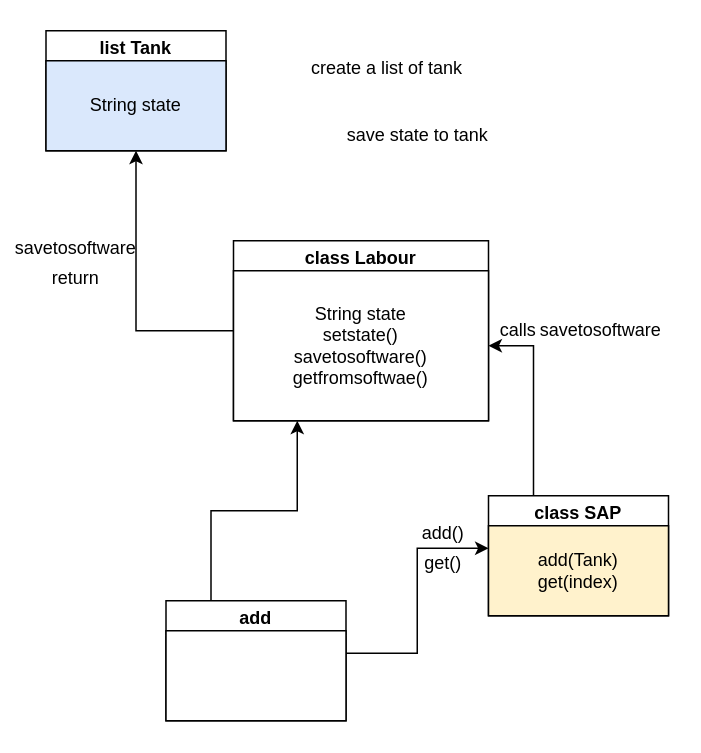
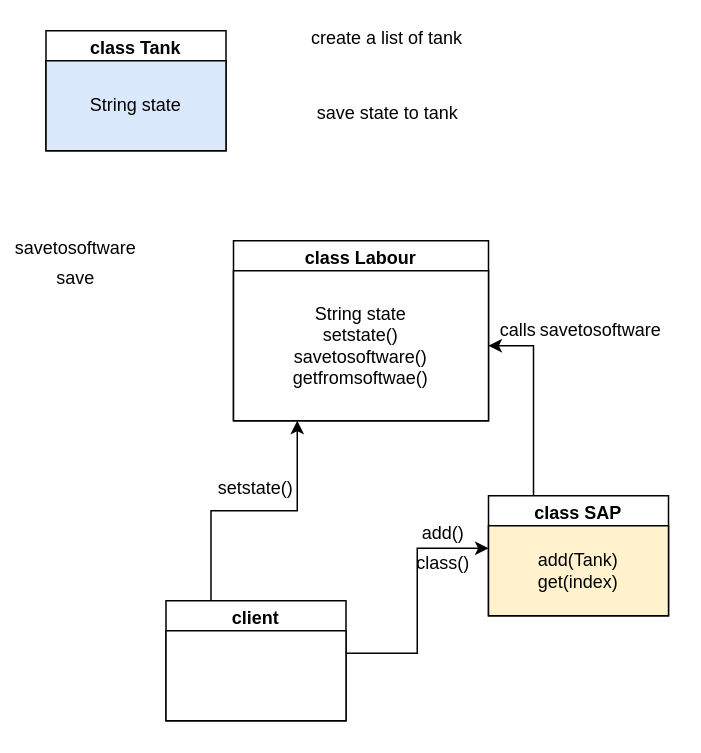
  <mxCell id="0" />
  <mxCell id="1" parent="0" />
- <mxCell id="2" value="list Tank" style="swimlane;whiteSpace=wrap;html=1;" vertex="1" parent="1"><mxGeometry x="30" y="20" width="120" height="80" as="geometry" /></mxCell>
+ <mxCell id="2" value="class Tank" style="swimlane;whiteSpace=wrap;html=1;" vertex="1" parent="1"><mxGeometry x="30" y="20" width="120" height="80" as="geometry" /></mxCell>
  <mxCell id="3" value="String state" style="rounded=0;whiteSpace=wrap;html=1;fillColor=#dae8fc;" vertex="1" parent="2"><mxGeometry y="20" width="120" height="60" as="geometry" /></mxCell>
- <mxCell id="4" style="edgeStyle=orthogonalEdgeStyle;rounded=0;orthogonalLoop=1;jettySize=auto;html=1;exitX=0;exitY=0.5;exitDx=0;exitDy=0;" edge="1" parent="1" source="5" target="3"><mxGeometry relative="1" as="geometry" /></mxCell>
  <mxCell id="5" value="class Labour" style="swimlane;whiteSpace=wrap;html=1;" vertex="1" parent="1"><mxGeometry x="155" y="160" width="170" height="120" as="geometry" /></mxCell>
  <mxCell id="6" value="String state&lt;br&gt;setstate()&lt;br&gt;savetosoftware()&lt;br&gt;getfromsoftwae()" style="rounded=0;whiteSpace=wrap;html=1;" vertex="1" parent="5"><mxGeometry y="20" width="170" height="100" as="geometry" /></mxCell>
  <mxCell id="7" style="edgeStyle=orthogonalEdgeStyle;rounded=0;orthogonalLoop=1;jettySize=auto;html=1;exitX=0.25;exitY=0;exitDx=0;exitDy=0;entryX=1;entryY=0.5;entryDx=0;entryDy=0;" edge="1" parent="1" source="8" target="6"><mxGeometry relative="1" as="geometry" /></mxCell>
  <mxCell id="8" value="class SAP" style="swimlane;whiteSpace=wrap;html=1;" vertex="1" parent="1"><mxGeometry x="325" y="330" width="120" height="80" as="geometry" /></mxCell>
  <mxCell id="9" value="add(Tank)&lt;br&gt;get(index)" style="rounded=0;whiteSpace=wrap;html=1;fillColor=#fff2cc;" vertex="1" parent="8"><mxGeometry y="20" width="120" height="60" as="geometry" /></mxCell>
  <mxCell id="10" style="edgeStyle=orthogonalEdgeStyle;rounded=0;orthogonalLoop=1;jettySize=auto;html=1;exitX=0.25;exitY=0;exitDx=0;exitDy=0;entryX=0.25;entryY=1;entryDx=0;entryDy=0;" edge="1" parent="1" source="11" target="6"><mxGeometry relative="1" as="geometry" /></mxCell>
- <mxCell id="11" value="add" style="swimlane;whiteSpace=wrap;html=1;" vertex="1" parent="1"><mxGeometry x="110" y="400" width="120" height="80" as="geometry" /></mxCell>
+ <mxCell id="11" value="client" style="swimlane;whiteSpace=wrap;html=1;" vertex="1" parent="1"><mxGeometry x="110" y="400" width="120" height="80" as="geometry" /></mxCell>
  <mxCell id="12" value="" style="rounded=0;whiteSpace=wrap;html=1;" vertex="1" parent="11"><mxGeometry y="20" width="120" height="60" as="geometry" /></mxCell>
+ <mxCell id="13" value="setstate()" style="text;html=1;strokeColor=none;fillColor=none;align=center;verticalAlign=middle;whiteSpace=wrap;rounded=0;" vertex="1" parent="1"><mxGeometry x="140" y="310" width="60" height="30" as="geometry" /></mxCell>
  <mxCell id="14" value="add()" style="text;html=1;strokeColor=none;fillColor=none;align=center;verticalAlign=middle;whiteSpace=wrap;rounded=0;" vertex="1" parent="1"><mxGeometry x="265" y="340" width="60" height="30" as="geometry" /></mxCell>
  <mxCell id="15" style="edgeStyle=orthogonalEdgeStyle;rounded=0;orthogonalLoop=1;jettySize=auto;html=1;exitX=1;exitY=0.25;exitDx=0;exitDy=0;entryX=0;entryY=0.25;entryDx=0;entryDy=0;" edge="1" parent="1" source="12" target="9"><mxGeometry relative="1" as="geometry" /></mxCell>
- <mxCell id="16" value="get()" style="text;html=1;strokeColor=none;fillColor=none;align=center;verticalAlign=middle;whiteSpace=wrap;rounded=0;" vertex="1" parent="1"><mxGeometry x="265" y="360" width="60" height="30" as="geometry" /></mxCell>
- <mxCell id="17" value="create a list of tank" style="text;html=1;strokeColor=none;fillColor=none;align=center;verticalAlign=middle;whiteSpace=wrap;rounded=0;" vertex="1" parent="1"><mxGeometry x="200" y="30" width="115" height="30" as="geometry" /></mxCell>
- <mxCell id="18" value="save state to tank" style="text;html=1;strokeColor=none;fillColor=none;align=center;verticalAlign=middle;whiteSpace=wrap;rounded=0;" vertex="1" parent="1"><mxGeometry x="212.5" y="75" width="130" height="30" as="geometry" /></mxCell>
+ <mxCell id="16" value="class()" style="text;html=1;strokeColor=none;fillColor=none;align=center;verticalAlign=middle;whiteSpace=wrap;rounded=0;" vertex="1" parent="1"><mxGeometry x="265" y="360" width="60" height="30" as="geometry" /></mxCell>
+ <mxCell id="17" value="create a list of tank" style="text;html=1;strokeColor=none;fillColor=none;align=center;verticalAlign=middle;whiteSpace=wrap;rounded=0;" vertex="1" parent="1"><mxGeometry x="200" y="10" width="115" height="30" as="geometry" /></mxCell>
+ <mxCell id="18" value="save state to tank" style="text;html=1;strokeColor=none;fillColor=none;align=center;verticalAlign=middle;whiteSpace=wrap;rounded=0;" vertex="1" parent="1"><mxGeometry x="192.5" y="60" width="130" height="30" as="geometry" /></mxCell>
  <mxCell id="19" value="calls" style="text;html=1;strokeColor=none;fillColor=none;align=center;verticalAlign=middle;whiteSpace=wrap;rounded=0;" vertex="1" parent="1"><mxGeometry x="315" y="205" width="60" height="30" as="geometry" /></mxCell>
  <mxCell id="20" value="savetosoftware" style="text;html=1;strokeColor=none;fillColor=none;align=center;verticalAlign=middle;whiteSpace=wrap;rounded=0;" vertex="1" parent="1"><mxGeometry x="370" y="205" width="60" height="30" as="geometry" /></mxCell>
- <mxCell id="21" value="return" style="text;html=1;strokeColor=none;fillColor=none;align=center;verticalAlign=middle;whiteSpace=wrap;rounded=0;" vertex="1" parent="1"><mxGeometry x="20" y="170" width="60" height="30" as="geometry" /></mxCell>
+ <mxCell id="21" value="save" style="text;html=1;strokeColor=none;fillColor=none;align=center;verticalAlign=middle;whiteSpace=wrap;rounded=0;" vertex="1" parent="1"><mxGeometry x="20" y="170" width="60" height="30" as="geometry" /></mxCell>
  <mxCell id="22" value="savetosoftware" style="text;html=1;strokeColor=none;fillColor=none;align=center;verticalAlign=middle;whiteSpace=wrap;rounded=0;" vertex="1" parent="1"><mxGeometry x="20" y="150" width="60" height="30" as="geometry" /></mxCell>
